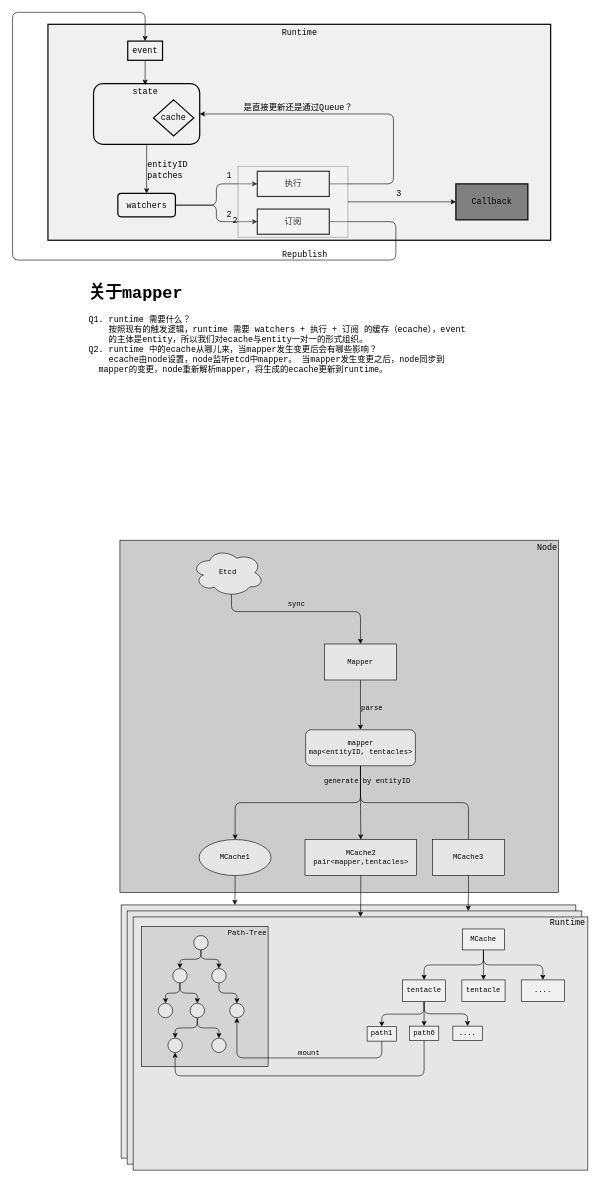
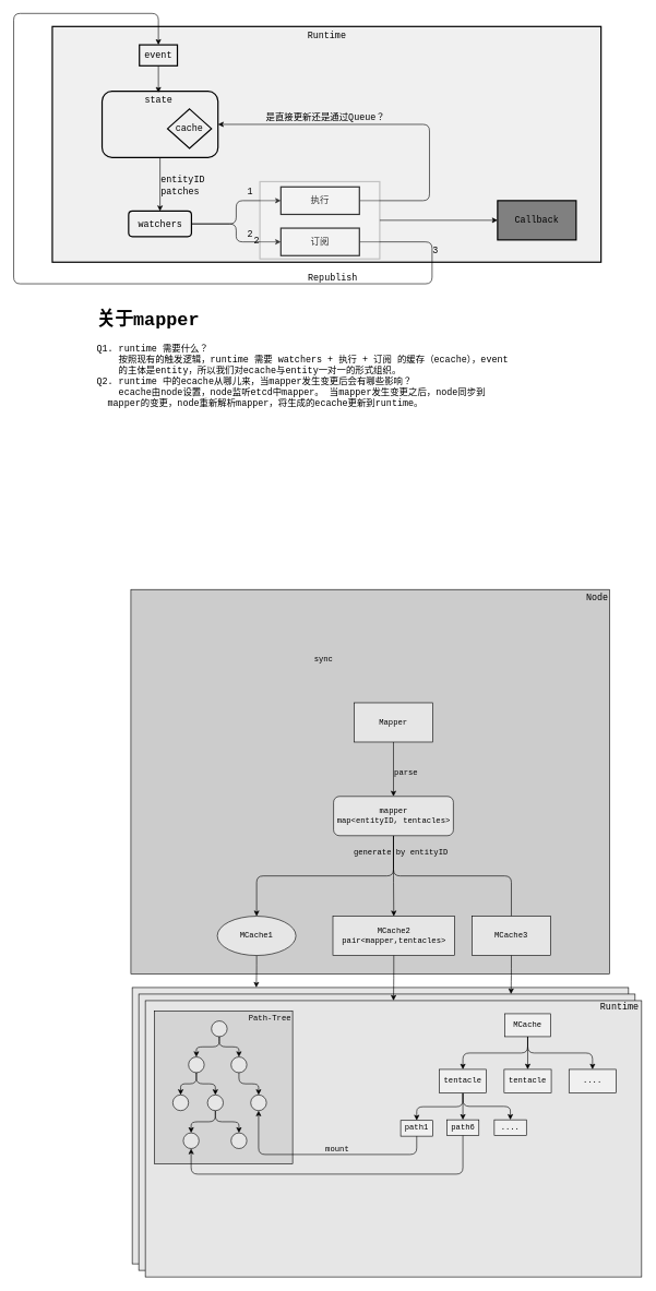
  <mxCell id="0" />
  <mxCell id="1" parent="0" />
  <mxCell id="2" value="" style="rounded=0;whiteSpace=wrap;html=1;fontFamily=Courier New;fontColor=#000000;strokeColor=#000000;fillColor=#CCCCCC;" vertex="1" parent="1"><mxGeometry x="199" y="900" width="731" height="587" as="geometry" /></mxCell>
  <mxCell id="3" value="" style="rounded=0;whiteSpace=wrap;html=1;fillColor=#F0F0F0;strokeWidth=2;strokeColor=#000000;align=left;" parent="1" vertex="1"><mxGeometry x="79" y="40" width="838" height="360" as="geometry" /></mxCell>
  <mxCell id="4" value="&lt;span style=&quot;text-align: left&quot;&gt;Runtime&lt;/span&gt;" style="text;html=1;align=center;verticalAlign=middle;resizable=0;points=[];autosize=1;strokeColor=none;fillColor=none;fontSize=14;fontFamily=Courier New;fontColor=#000000;" parent="1" vertex="1"><mxGeometry x="463.5" y="44" width="69" height="21" as="geometry" /></mxCell>
  <mxCell id="5" style="edgeStyle=none;html=1;exitX=0.5;exitY=1;exitDx=0;exitDy=0;entryX=0.5;entryY=0;entryDx=0;entryDy=0;fontFamily=Courier New;fontSize=14;fontColor=#000000;strokeColor=#000000;" parent="1" source="6" target="11" edge="1"><mxGeometry relative="1" as="geometry" /></mxCell>
  <mxCell id="6" value="" style="rounded=1;whiteSpace=wrap;html=1;fontFamily=Courier New;fontSize=14;fontColor=#000000;strokeColor=#000000;strokeWidth=2;fillColor=#F0F0F0;" parent="1" vertex="1"><mxGeometry x="155" y="139" width="177" height="101" as="geometry" /></mxCell>
  <mxCell id="7" value="cache" style="rhombus;whiteSpace=wrap;html=1;fontFamily=Courier New;fontSize=14;fontColor=#000000;strokeColor=#000000;strokeWidth=2;fillColor=#F0F0F0;" parent="1" vertex="1"><mxGeometry x="255" y="166" width="67" height="60" as="geometry" /></mxCell>
  <mxCell id="8" value="&lt;span style=&quot;text-align: left&quot;&gt;state&lt;/span&gt;" style="text;html=1;align=center;verticalAlign=middle;resizable=0;points=[];autosize=1;strokeColor=none;fillColor=none;fontSize=14;fontFamily=Courier New;fontColor=#000000;" parent="1" vertex="1"><mxGeometry x="215" y="141" width="52" height="21" as="geometry" /></mxCell>
  <mxCell id="9" style="edgeStyle=orthogonalEdgeStyle;html=1;exitX=1;exitY=0.5;exitDx=0;exitDy=0;fontFamily=Courier New;fontSize=14;fontColor=#000000;strokeColor=#000000;" parent="1" source="11" target="17" edge="1"><mxGeometry relative="1" as="geometry" /></mxCell>
  <mxCell id="10" style="edgeStyle=orthogonalEdgeStyle;html=1;exitX=1;exitY=0.5;exitDx=0;exitDy=0;fontFamily=Courier New;fontSize=14;fontColor=#000000;strokeColor=#000000;" parent="1" source="11" target="19" edge="1"><mxGeometry relative="1" as="geometry" /></mxCell>
  <mxCell id="11" value="watchers" style="whiteSpace=wrap;html=1;fontFamily=Courier New;fontSize=14;fontColor=#000000;strokeColor=#000000;strokeWidth=2;fillColor=#F0F0F0;rounded=1;" parent="1" vertex="1"><mxGeometry x="195.5" y="322" width="96" height="39" as="geometry" /></mxCell>
  <mxCell id="12" value="patches" style="text;html=1;align=center;verticalAlign=middle;resizable=0;points=[];autosize=1;strokeColor=none;fillColor=none;fontSize=14;fontFamily=Courier New;fontColor=#000000;" parent="1" vertex="1"><mxGeometry x="239" y="282" width="69" height="21" as="geometry" /></mxCell>
  <mxCell id="13" style="edgeStyle=none;html=1;exitX=0.5;exitY=1;exitDx=0;exitDy=0;fontFamily=Courier New;fontSize=14;fontColor=#000000;strokeColor=#000000;" parent="1" source="14" target="8" edge="1"><mxGeometry relative="1" as="geometry" /></mxCell>
  <mxCell id="14" value="event" style="rounded=0;whiteSpace=wrap;html=1;fontFamily=Courier New;fontSize=14;fontColor=#000000;strokeColor=#000000;strokeWidth=2;fillColor=#F0F0F0;" parent="1" vertex="1"><mxGeometry x="212" y="68" width="58" height="32" as="geometry" /></mxCell>
  <mxCell id="15" value="entityID" style="text;html=1;align=center;verticalAlign=middle;resizable=0;points=[];autosize=1;strokeColor=none;fillColor=none;fontSize=14;fontFamily=Courier New;fontColor=#000000;" parent="1" vertex="1"><mxGeometry x="239" y="264" width="77" height="21" as="geometry" /></mxCell>
  <mxCell id="16" style="edgeStyle=orthogonalEdgeStyle;html=1;exitX=1;exitY=0.5;exitDx=0;exitDy=0;entryX=1;entryY=0.5;entryDx=0;entryDy=0;fontFamily=Courier New;fontSize=14;fontColor=#000000;strokeColor=#000000;" parent="1" source="17" target="6" edge="1"><mxGeometry relative="1" as="geometry"><Array as="points"><mxPoint x="655" y="306" /><mxPoint x="655" y="190" /></Array></mxGeometry></mxCell>
  <mxCell id="17" value="执行" style="rounded=0;whiteSpace=wrap;html=1;fontFamily=Courier New;fontSize=14;fontColor=#000000;strokeColor=#000000;strokeWidth=2;fillColor=#F0F0F0;" parent="1" vertex="1"><mxGeometry x="428" y="285" width="120" height="42" as="geometry" /></mxCell>
  <mxCell id="18" style="edgeStyle=orthogonalEdgeStyle;html=1;exitX=1;exitY=0.5;exitDx=0;exitDy=0;entryX=0.5;entryY=0;entryDx=0;entryDy=0;fontFamily=Courier New;fontSize=14;fontColor=#000000;strokeColor=#000000;" parent="1" source="19" target="14" edge="1"><mxGeometry relative="1" as="geometry"><Array as="points"><mxPoint x="659" y="369" /><mxPoint x="659" y="433" /><mxPoint x="20" y="433" /><mxPoint x="20" y="20" /><mxPoint x="241" y="20" /></Array></mxGeometry></mxCell>
  <mxCell id="19" value="订阅" style="rounded=0;whiteSpace=wrap;html=1;fontFamily=Courier New;fontSize=14;fontColor=#000000;strokeColor=#000000;strokeWidth=2;fillColor=#F0F0F0;" parent="1" vertex="1"><mxGeometry x="428" y="348" width="120" height="42" as="geometry" /></mxCell>
  <mxCell id="20" value="&lt;span style=&quot;text-align: left&quot;&gt;是直接更新还是通过Queue？&lt;/span&gt;" style="text;html=1;align=center;verticalAlign=middle;resizable=0;points=[];autosize=1;strokeColor=none;fillColor=none;fontSize=14;fontFamily=Courier New;fontColor=#000000;" parent="1" vertex="1"><mxGeometry x="400" y="168" width="192" height="21" as="geometry" /></mxCell>
  <mxCell id="21" style="edgeStyle=orthogonalEdgeStyle;html=1;exitX=1;exitY=0.5;exitDx=0;exitDy=0;entryX=0;entryY=0.5;entryDx=0;entryDy=0;fontFamily=Courier New;fontSize=14;fontColor=#000000;strokeColor=#000000;" parent="1" source="22" target="25" edge="1"><mxGeometry relative="1" as="geometry" /></mxCell>
  <mxCell id="22" value="" style="rounded=0;whiteSpace=wrap;html=1;fontFamily=Courier New;fontSize=14;strokeWidth=2;opacity=20;strokeColor=#000000;" parent="1" vertex="1"><mxGeometry x="396" y="277" width="183" height="118" as="geometry" /></mxCell>
  <mxCell id="23" value="1" style="text;html=1;align=center;verticalAlign=middle;resizable=0;points=[];autosize=1;strokeColor=none;fillColor=none;fontSize=14;fontFamily=Courier New;fontColor=#000000;" parent="1" vertex="1"><mxGeometry x="372" y="282" width="18" height="21" as="geometry" /></mxCell>
  <mxCell id="24" value="2" style="text;html=1;align=center;verticalAlign=middle;resizable=0;points=[];autosize=1;strokeColor=none;fillColor=none;fontSize=14;fontFamily=Courier New;fontColor=#000000;" parent="1" vertex="1"><mxGeometry x="372" y="346" width="18" height="21" as="geometry" /></mxCell>
  <mxCell id="25" value="Callback" style="rounded=0;whiteSpace=wrap;html=1;fontFamily=Courier New;fontSize=14;fontColor=#000000;strokeColor=#000000;strokeWidth=2;fillColor=#808080;gradientColor=none;" parent="1" vertex="1"><mxGeometry x="759" y="306" width="120" height="60" as="geometry" /></mxCell>
  <mxCell id="26" value="Republish" style="text;html=1;align=center;verticalAlign=middle;resizable=0;points=[];autosize=1;strokeColor=none;fillColor=none;fontSize=14;fontFamily=Courier New;fontColor=#000000;" parent="1" vertex="1"><mxGeometry x="463.5" y="414" width="86" height="21" as="geometry" /></mxCell>
  <mxCell id="27" value="&lt;h1&gt;关于mapper&lt;/h1&gt;&lt;div&gt;Q1. runtime 需要什么？&lt;/div&gt;&lt;div&gt;&amp;nbsp; &amp;nbsp; 按照现有的触发逻辑，runtime 需要 watchers + 执行 + 订阅 的缓存（ecache），event&amp;nbsp; &amp;nbsp; &amp;nbsp; 的主体是entity，所以我们对ecache与entity一对一的形式组织。&lt;/div&gt;&lt;div&gt;Q2. runtime 中的ecache从哪儿来，当mapper发生变更后会有哪些影响？&lt;/div&gt;&lt;div&gt;&amp;nbsp; &amp;nbsp; ecache由node设置，node监听etcd中mapper。 当mapper发生变更之后，node同步到&amp;nbsp; &amp;nbsp; &amp;nbsp; &amp;nbsp; &amp;nbsp; mapper的变更，node重新解析mapper，将生成的ecache更新到runtime。&lt;/div&gt;" style="text;html=1;strokeColor=none;fillColor=none;spacing=5;spacingTop=-20;whiteSpace=wrap;overflow=hidden;rounded=0;fontFamily=Courier New;fontSize=14;fontColor=#000000;" parent="1" vertex="1"><mxGeometry x="142" y="463" width="661" height="295" as="geometry" /></mxCell>
  <mxCell id="28" value="2" style="text;html=1;align=center;verticalAlign=middle;resizable=0;points=[];autosize=1;strokeColor=none;fillColor=none;fontSize=14;fontFamily=Courier New;fontColor=#000000;" parent="1" vertex="1"><mxGeometry x="382" y="356" width="18" height="21" as="geometry" /></mxCell>
- <mxCell id="29" value="3" style="text;html=1;align=center;verticalAlign=middle;resizable=0;points=[];autosize=1;strokeColor=none;fillColor=none;fontSize=14;fontFamily=Courier New;fontColor=#000000;" parent="1" vertex="1"><mxGeometry x="655" y="312" width="18" height="21" as="geometry" /></mxCell>
+ <mxCell id="29" value="3" style="text;html=1;align=center;verticalAlign=middle;resizable=0;points=[];autosize=1;strokeColor=none;fillColor=none;fontSize=14;fontFamily=Courier New;fontColor=#000000;" parent="1" vertex="1"><mxGeometry x="655" y="372" width="18" height="21" as="geometry" /></mxCell>
  <mxCell id="30" style="edgeStyle=none;html=1;exitX=0.5;exitY=1;exitDx=0;exitDy=0;entryX=0.5;entryY=0;entryDx=0;entryDy=0;fontFamily=Courier New;fontColor=#000000;strokeColor=#000000;" edge="1" parent="1" source="31" target="35"><mxGeometry relative="1" as="geometry" /></mxCell>
  <mxCell id="31" value="&lt;font color=&quot;#000000&quot; face=&quot;Courier New&quot;&gt;Mapper&lt;/font&gt;" style="rounded=0;whiteSpace=wrap;html=1;fillColor=#E6E6E6;strokeColor=#000000;" vertex="1" parent="1"><mxGeometry x="540" y="1073" width="120" height="60" as="geometry" /></mxCell>
  <mxCell id="32" style="edgeStyle=orthogonalEdgeStyle;html=1;exitX=0.5;exitY=1;exitDx=0;exitDy=0;fontFamily=Courier New;fontColor=#000000;strokeColor=#000000;" edge="1" parent="1" source="35" target="38"><mxGeometry relative="1" as="geometry" /></mxCell>
  <mxCell id="33" style="edgeStyle=orthogonalEdgeStyle;html=1;exitX=0.5;exitY=1;exitDx=0;exitDy=0;entryX=0.5;entryY=0;entryDx=0;entryDy=0;fontFamily=Courier New;fontColor=#000000;strokeColor=#000000;" edge="1" parent="1" source="35" target="39"><mxGeometry relative="1" as="geometry" /></mxCell>
  <mxCell id="34" style="edgeStyle=orthogonalEdgeStyle;html=1;exitX=0.5;exitY=1;exitDx=0;exitDy=0;fontFamily=Courier New;fontColor=#000000;strokeColor=#000000;endArrow=none;" edge="1" parent="1" source="35" target="40"><mxGeometry relative="1" as="geometry" /></mxCell>
  <mxCell id="35" value="mapper&lt;br&gt;map&amp;lt;entityID, tentacles&amp;gt;" style="rounded=1;whiteSpace=wrap;html=1;fontFamily=Courier New;fontColor=#000000;strokeColor=#000000;fillColor=#E6E6E6;" vertex="1" parent="1"><mxGeometry x="508.5" y="1216" width="183" height="60" as="geometry" /></mxCell>
  <mxCell id="36" value="parse" style="text;html=1;align=center;verticalAlign=middle;resizable=0;points=[];autosize=1;strokeColor=none;fillColor=none;fontFamily=Courier New;fontColor=#000000;" vertex="1" parent="1"><mxGeometry x="596" y="1171" width="46" height="18" as="geometry" /></mxCell>
  <mxCell id="37" style="edgeStyle=orthogonalEdgeStyle;html=1;exitX=0.5;exitY=1;exitDx=0;exitDy=0;entryX=0.25;entryY=0;entryDx=0;entryDy=0;fontFamily=Courier New;fontColor=#000000;strokeColor=#000000;" edge="1" parent="1" source="38" target="45"><mxGeometry relative="1" as="geometry" /></mxCell>
  <mxCell id="38" value="MCache1" style="ellipse;whiteSpace=wrap;html=1;fontFamily=Courier New;fontColor=#000000;strokeColor=#000000;fillColor=#E6E6E6;" vertex="1" parent="1"><mxGeometry x="331" y="1399" width="120" height="60" as="geometry" /></mxCell>
  <mxCell id="39" value="MCache2&lt;br&gt;pair&amp;lt;mapper,tentacles&amp;gt;" style="rounded=0;whiteSpace=wrap;html=1;fontFamily=Courier New;fontColor=#000000;strokeColor=#000000;fillColor=#E6E6E6;" vertex="1" parent="1"><mxGeometry x="507.5" y="1399" width="186" height="60" as="geometry" /></mxCell>
  <mxCell id="40" value="MCache3" style="rounded=0;whiteSpace=wrap;html=1;fontFamily=Courier New;fontColor=#000000;strokeColor=#000000;fillColor=#E6E6E6;" vertex="1" parent="1"><mxGeometry x="720" y="1399" width="120" height="60" as="geometry" /></mxCell>
- <mxCell id="41" style="edgeStyle=orthogonalEdgeStyle;html=1;exitX=0.55;exitY=0.95;exitDx=0;exitDy=0;exitPerimeter=0;entryX=0.5;entryY=0;entryDx=0;entryDy=0;fontFamily=Courier New;fontColor=#000000;strokeColor=#000000;" edge="1" parent="1" source="42" target="31"><mxGeometry relative="1" as="geometry"><Array as="points"><mxPoint x="385" y="1019" /><mxPoint x="600" y="1019" /></Array></mxGeometry></mxCell>
- <mxCell id="42" value="Etcd" style="ellipse;shape=cloud;whiteSpace=wrap;html=1;fontFamily=Courier New;fontColor=#000000;strokeColor=#000000;fillColor=#E6E6E6;" vertex="1" parent="1"><mxGeometry x="319" y="914" width="120" height="80" as="geometry" /></mxCell>
  <mxCell id="43" value="sync" style="text;html=1;align=center;verticalAlign=middle;resizable=0;points=[];autosize=1;strokeColor=none;fillColor=none;fontFamily=Courier New;fontColor=#000000;" vertex="1" parent="1"><mxGeometry x="473" y="999" width="39" height="18" as="geometry" /></mxCell>
  <mxCell id="44" value="generate by entityID" style="text;html=1;align=center;verticalAlign=middle;resizable=0;points=[];autosize=1;strokeColor=none;fillColor=none;fontFamily=Courier New;fontColor=#000000;" vertex="1" parent="1"><mxGeometry x="534" y="1294" width="154" height="18" as="geometry" /></mxCell>
  <mxCell id="45" value="" style="rounded=0;whiteSpace=wrap;html=1;fontFamily=Courier New;fontColor=#000000;strokeColor=#000000;fillColor=#E6E6E6;" vertex="1" parent="1"><mxGeometry x="201" y="1508" width="758" height="422" as="geometry" /></mxCell>
  <mxCell id="46" value="" style="rounded=0;whiteSpace=wrap;html=1;fontFamily=Courier New;fontColor=#000000;strokeColor=#000000;fillColor=#E6E6E6;" vertex="1" parent="1"><mxGeometry x="211" y="1518" width="758" height="422" as="geometry" /></mxCell>
  <mxCell id="47" value="" style="rounded=0;whiteSpace=wrap;html=1;fontFamily=Courier New;fontColor=#000000;strokeColor=#000000;fillColor=#E6E6E6;" vertex="1" parent="1"><mxGeometry x="221" y="1528" width="758" height="422" as="geometry" /></mxCell>
  <mxCell id="48" style="edgeStyle=orthogonalEdgeStyle;html=1;exitX=0.5;exitY=1;exitDx=0;exitDy=0;fontFamily=Courier New;fontColor=#000000;strokeColor=#000000;entryX=0.5;entryY=0;entryDx=0;entryDy=0;" edge="1" parent="1" source="39" target="47"><mxGeometry relative="1" as="geometry" /></mxCell>
  <mxCell id="49" style="edgeStyle=orthogonalEdgeStyle;html=1;exitX=0.5;exitY=1;exitDx=0;exitDy=0;entryX=0.75;entryY=0;entryDx=0;entryDy=0;fontFamily=Courier New;fontColor=#000000;strokeColor=#000000;" edge="1" parent="1" source="40" target="46"><mxGeometry relative="1" as="geometry" /></mxCell>
  <mxCell id="50" value="&lt;font style=&quot;font-size: 14px&quot;&gt;Runtime&lt;/font&gt;" style="text;html=1;align=center;verticalAlign=middle;resizable=0;points=[];autosize=1;strokeColor=none;fillColor=none;fontFamily=Courier New;fontColor=#000000;" vertex="1" parent="1"><mxGeometry x="910" y="1528" width="69" height="19" as="geometry" /></mxCell>
  <mxCell id="51" style="edgeStyle=orthogonalEdgeStyle;html=1;exitX=0.5;exitY=1;exitDx=0;exitDy=0;entryX=0.5;entryY=0;entryDx=0;entryDy=0;fontFamily=Courier New;fontColor=#000000;strokeColor=#000000;" edge="1" parent="1" source="54" target="58"><mxGeometry relative="1" as="geometry" /></mxCell>
  <mxCell id="52" style="edgeStyle=orthogonalEdgeStyle;html=1;exitX=0.5;exitY=1;exitDx=0;exitDy=0;fontFamily=Courier New;fontColor=#000000;strokeColor=#000000;" edge="1" parent="1" source="54" target="59"><mxGeometry relative="1" as="geometry" /></mxCell>
  <mxCell id="53" style="edgeStyle=orthogonalEdgeStyle;html=1;exitX=0.5;exitY=1;exitDx=0;exitDy=0;entryX=0.5;entryY=0;entryDx=0;entryDy=0;fontFamily=Courier New;fontColor=#000000;strokeColor=#000000;" edge="1" parent="1" source="54" target="60"><mxGeometry relative="1" as="geometry" /></mxCell>
  <mxCell id="54" value="MCache" style="rounded=0;whiteSpace=wrap;html=1;fontFamily=Courier New;fontColor=#000000;strokeColor=#000000;fillColor=#F0F0F0;" vertex="1" parent="1"><mxGeometry x="770" y="1548" width="70" height="35" as="geometry" /></mxCell>
  <mxCell id="55" style="edgeStyle=orthogonalEdgeStyle;html=1;exitX=0.5;exitY=1;exitDx=0;exitDy=0;fontFamily=Courier New;fontColor=#000000;strokeColor=#000000;" edge="1" parent="1" source="58" target="61"><mxGeometry relative="1" as="geometry" /></mxCell>
  <mxCell id="56" style="edgeStyle=orthogonalEdgeStyle;html=1;exitX=0.5;exitY=1;exitDx=0;exitDy=0;fontFamily=Courier New;fontColor=#000000;strokeColor=#000000;" edge="1" parent="1" source="58" target="63"><mxGeometry relative="1" as="geometry" /></mxCell>
  <mxCell id="57" style="edgeStyle=orthogonalEdgeStyle;html=1;exitX=0.5;exitY=1;exitDx=0;exitDy=0;entryX=0.5;entryY=0;entryDx=0;entryDy=0;fontFamily=Courier New;fontColor=#000000;strokeColor=#000000;" edge="1" parent="1" source="58" target="62"><mxGeometry relative="1" as="geometry" /></mxCell>
  <mxCell id="58" value="tentacle" style="rounded=0;whiteSpace=wrap;html=1;fontFamily=Courier New;fontColor=#000000;strokeColor=#000000;fillColor=#F0F0F0;" vertex="1" parent="1"><mxGeometry x="670" y="1633" width="72" height="36" as="geometry" /></mxCell>
  <mxCell id="59" value="tentacle" style="rounded=0;whiteSpace=wrap;html=1;fontFamily=Courier New;fontColor=#000000;strokeColor=#000000;fillColor=#F0F0F0;" vertex="1" parent="1"><mxGeometry x="769" y="1633" width="72" height="36" as="geometry" /></mxCell>
  <mxCell id="60" value="...." style="rounded=0;whiteSpace=wrap;html=1;fontFamily=Courier New;fontColor=#000000;strokeColor=#000000;fillColor=#F0F0F0;" vertex="1" parent="1"><mxGeometry x="868" y="1633" width="72" height="36" as="geometry" /></mxCell>
  <mxCell id="61" value="path1" style="rounded=0;whiteSpace=wrap;html=1;fontFamily=Courier New;fontColor=#000000;strokeColor=#000000;fillColor=#F0F0F0;" vertex="1" parent="1"><mxGeometry x="611" y="1711" width="49" height="24" as="geometry" /></mxCell>
  <mxCell id="62" value="...." style="rounded=0;whiteSpace=wrap;html=1;fontFamily=Courier New;fontColor=#000000;strokeColor=#000000;fillColor=#F0F0F0;" vertex="1" parent="1"><mxGeometry x="754" y="1710" width="49" height="24" as="geometry" /></mxCell>
  <mxCell id="63" value="path6" style="rounded=0;whiteSpace=wrap;html=1;fontFamily=Courier New;fontColor=#000000;strokeColor=#000000;fillColor=#F0F0F0;" vertex="1" parent="1"><mxGeometry x="681.5" y="1710" width="49" height="24" as="geometry" /></mxCell>
  <mxCell id="64" value="mount" style="text;html=1;align=center;verticalAlign=middle;resizable=0;points=[];autosize=1;strokeColor=none;fillColor=none;fontFamily=Courier New;fontColor=#000000;" vertex="1" parent="1"><mxGeometry x="491" y="1746" width="46" height="18" as="geometry" /></mxCell>
  <mxCell id="65" value="&lt;font style=&quot;font-size: 14px&quot;&gt;Node&lt;/font&gt;" style="text;html=1;align=center;verticalAlign=middle;resizable=0;points=[];autosize=1;strokeColor=none;fillColor=none;fontFamily=Courier New;fontColor=#000000;" vertex="1" parent="1"><mxGeometry x="889" y="902" width="44" height="19" as="geometry" /></mxCell>
  <mxCell id="66" value="" style="rounded=0;whiteSpace=wrap;html=1;fontFamily=Courier New;fontSize=14;fontColor=#000000;strokeColor=#000000;fillColor=#D4D4D4;" vertex="1" parent="1"><mxGeometry x="235" y="1544" width="211" height="233" as="geometry" /></mxCell>
  <mxCell id="67" style="edgeStyle=orthogonalEdgeStyle;html=1;exitX=0.5;exitY=1;exitDx=0;exitDy=0;entryX=0.5;entryY=0;entryDx=0;entryDy=0;fontFamily=Courier New;fontColor=#000000;strokeColor=#000000;" edge="1" parent="1" source="69" target="74"><mxGeometry relative="1" as="geometry" /></mxCell>
  <mxCell id="68" style="edgeStyle=orthogonalEdgeStyle;html=1;exitX=0.5;exitY=1;exitDx=0;exitDy=0;entryX=0.5;entryY=0;entryDx=0;entryDy=0;fontFamily=Courier New;fontColor=#000000;strokeColor=#000000;" edge="1" parent="1" source="69" target="72"><mxGeometry relative="1" as="geometry" /></mxCell>
  <mxCell id="69" value="" style="ellipse;whiteSpace=wrap;html=1;aspect=fixed;fontFamily=Courier New;fontColor=#000000;strokeColor=#000000;fillColor=#E6E6E6;" vertex="1" parent="1"><mxGeometry x="322" y="1559" width="24" height="24" as="geometry" /></mxCell>
  <mxCell id="70" style="edgeStyle=orthogonalEdgeStyle;html=1;exitX=0.5;exitY=1;exitDx=0;exitDy=0;fontFamily=Courier New;fontColor=#000000;strokeColor=#000000;" edge="1" parent="1" source="72" target="78"><mxGeometry relative="1" as="geometry" /></mxCell>
  <mxCell id="71" style="edgeStyle=orthogonalEdgeStyle;html=1;exitX=0.5;exitY=1;exitDx=0;exitDy=0;entryX=0.5;entryY=0;entryDx=0;entryDy=0;fontFamily=Courier New;fontColor=#000000;strokeColor=#000000;" edge="1" parent="1" source="72" target="77"><mxGeometry relative="1" as="geometry" /></mxCell>
  <mxCell id="72" value="" style="ellipse;whiteSpace=wrap;html=1;aspect=fixed;fontFamily=Courier New;fontColor=#000000;strokeColor=#000000;fillColor=#E6E6E6;" vertex="1" parent="1"><mxGeometry x="287" y="1614" width="24" height="24" as="geometry" /></mxCell>
  <mxCell id="73" style="edgeStyle=orthogonalEdgeStyle;html=1;exitX=0.5;exitY=1;exitDx=0;exitDy=0;entryX=0.5;entryY=0;entryDx=0;entryDy=0;fontFamily=Courier New;fontColor=#000000;strokeColor=#000000;" edge="1" parent="1" source="74" target="79"><mxGeometry relative="1" as="geometry" /></mxCell>
  <mxCell id="74" value="" style="ellipse;whiteSpace=wrap;html=1;aspect=fixed;fontFamily=Courier New;fontColor=#000000;strokeColor=#000000;fillColor=#E6E6E6;" vertex="1" parent="1"><mxGeometry x="352" y="1614" width="24" height="24" as="geometry" /></mxCell>
  <mxCell id="75" style="edgeStyle=orthogonalEdgeStyle;html=1;exitX=0.5;exitY=1;exitDx=0;exitDy=0;entryX=0.5;entryY=0;entryDx=0;entryDy=0;fontFamily=Courier New;fontColor=#000000;strokeColor=#000000;" edge="1" parent="1" source="77" target="80"><mxGeometry relative="1" as="geometry" /></mxCell>
  <mxCell id="76" style="edgeStyle=orthogonalEdgeStyle;html=1;exitX=0.5;exitY=1;exitDx=0;exitDy=0;entryX=0.5;entryY=0;entryDx=0;entryDy=0;fontFamily=Courier New;fontColor=#000000;strokeColor=#000000;" edge="1" parent="1" source="77" target="81"><mxGeometry relative="1" as="geometry" /></mxCell>
  <mxCell id="77" value="" style="ellipse;whiteSpace=wrap;html=1;aspect=fixed;fontFamily=Courier New;fontColor=#000000;strokeColor=#000000;fillColor=#E6E6E6;" vertex="1" parent="1"><mxGeometry x="316" y="1672" width="24" height="24" as="geometry" /></mxCell>
  <mxCell id="78" value="" style="ellipse;whiteSpace=wrap;html=1;aspect=fixed;fontFamily=Courier New;fontColor=#000000;strokeColor=#000000;fillColor=#E6E6E6;" vertex="1" parent="1"><mxGeometry x="263" y="1672" width="24" height="24" as="geometry" /></mxCell>
  <mxCell id="79" value="" style="ellipse;whiteSpace=wrap;html=1;aspect=fixed;fontFamily=Courier New;fontColor=#000000;strokeColor=#000000;fillColor=#E6E6E6;" vertex="1" parent="1"><mxGeometry x="382" y="1672" width="24" height="24" as="geometry" /></mxCell>
  <mxCell id="80" value="" style="ellipse;whiteSpace=wrap;html=1;aspect=fixed;fontFamily=Courier New;fontColor=#000000;strokeColor=#000000;fillColor=#E6E6E6;" vertex="1" parent="1"><mxGeometry x="279" y="1730" width="24" height="24" as="geometry" /></mxCell>
  <mxCell id="81" value="" style="ellipse;whiteSpace=wrap;html=1;aspect=fixed;fontFamily=Courier New;fontColor=#000000;strokeColor=#000000;fillColor=#E6E6E6;" vertex="1" parent="1"><mxGeometry x="352" y="1730" width="24" height="24" as="geometry" /></mxCell>
  <mxCell id="82" style="edgeStyle=orthogonalEdgeStyle;html=1;exitX=0.5;exitY=1;exitDx=0;exitDy=0;entryX=0.5;entryY=1;entryDx=0;entryDy=0;fontFamily=Courier New;fontColor=#000000;strokeColor=#000000;" edge="1" parent="1" source="61" target="79"><mxGeometry relative="1" as="geometry"><Array as="points"><mxPoint x="636" y="1763" /><mxPoint x="394" y="1763" /></Array></mxGeometry></mxCell>
  <mxCell id="83" style="edgeStyle=orthogonalEdgeStyle;html=1;exitX=0.5;exitY=1;exitDx=0;exitDy=0;entryX=0.5;entryY=1;entryDx=0;entryDy=0;fontFamily=Courier New;fontColor=#000000;strokeColor=#000000;" edge="1" parent="1" source="63" target="80"><mxGeometry relative="1" as="geometry"><Array as="points"><mxPoint x="706" y="1793" /><mxPoint x="291" y="1793" /></Array></mxGeometry></mxCell>
  <mxCell id="84" value="&lt;font style=&quot;font-size: 12px&quot;&gt;Path-Tree&lt;/font&gt;" style="text;html=1;align=center;verticalAlign=middle;resizable=0;points=[];autosize=1;strokeColor=none;fillColor=none;fontSize=14;fontFamily=Courier New;fontColor=#000000;" vertex="1" parent="1"><mxGeometry x="373" y="1543" width="75" height="22" as="geometry" /></mxCell>
